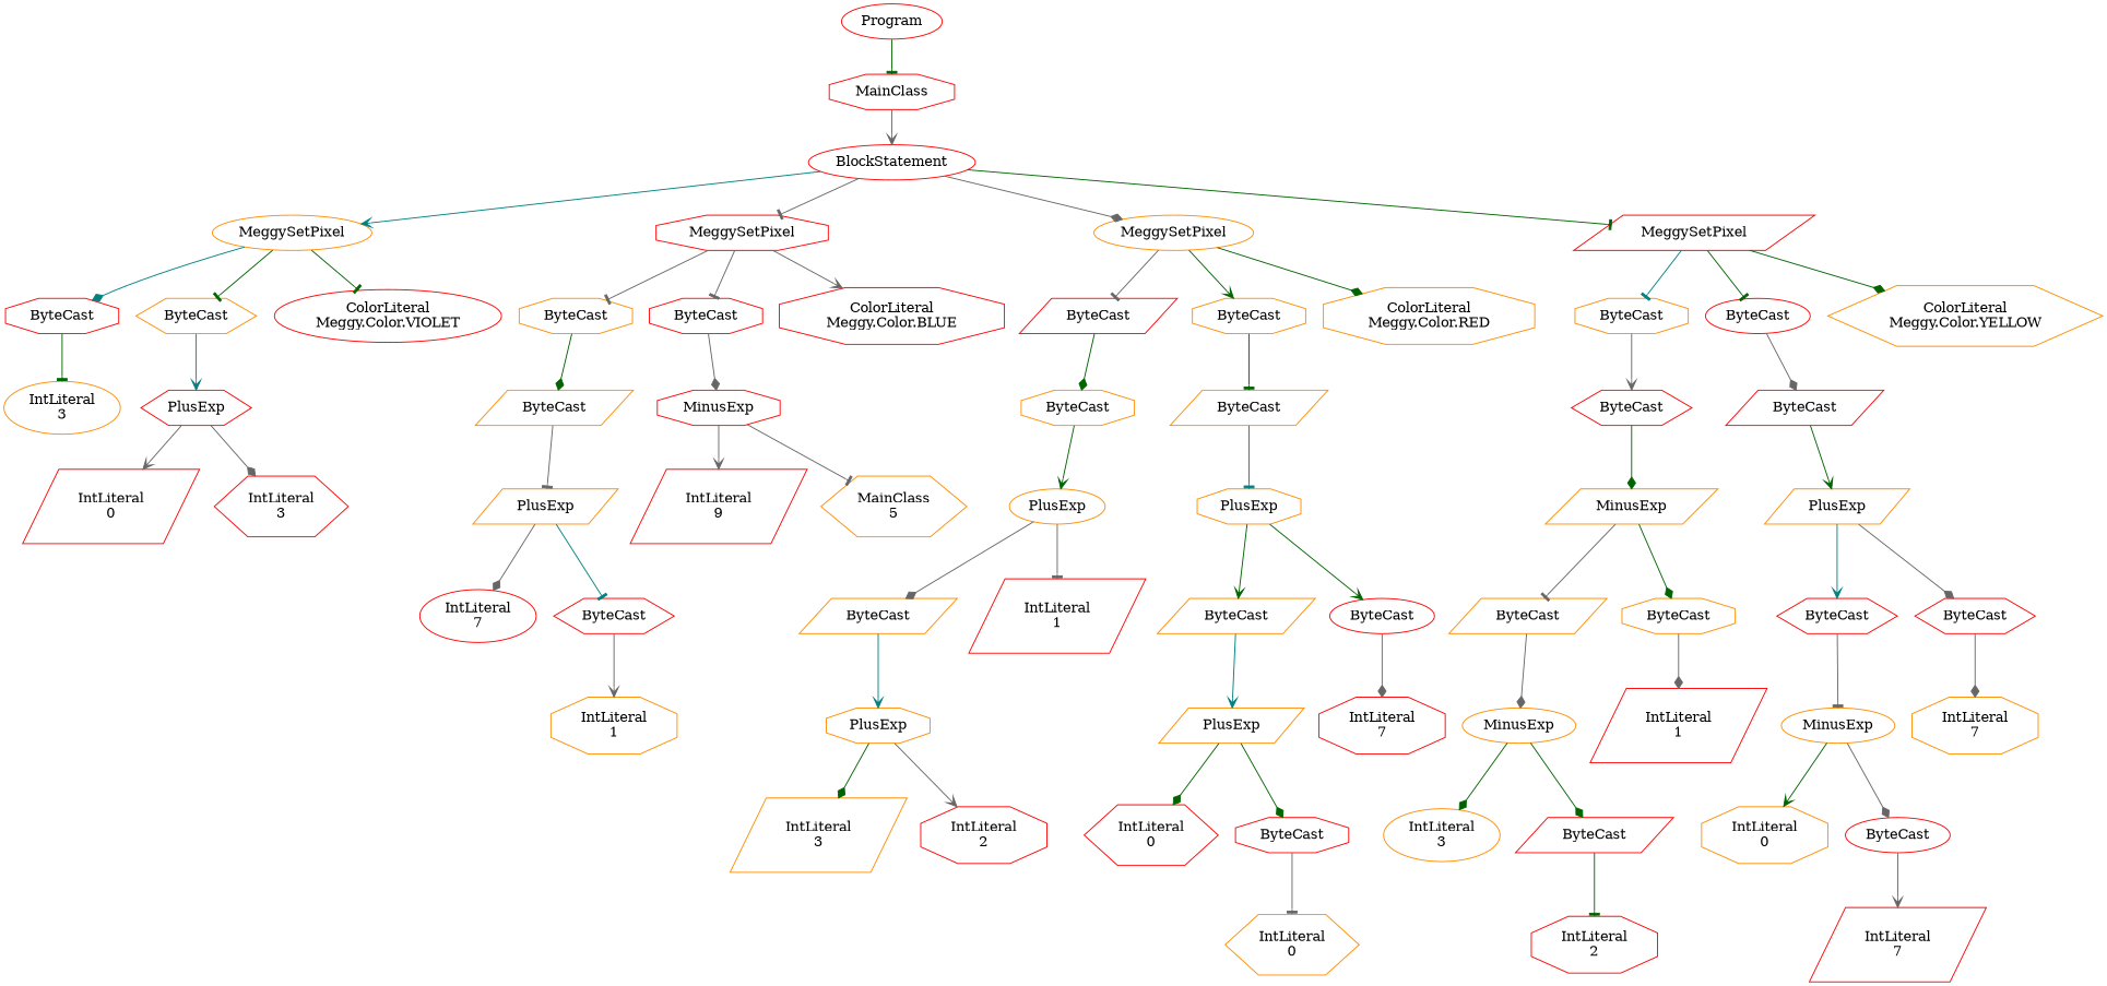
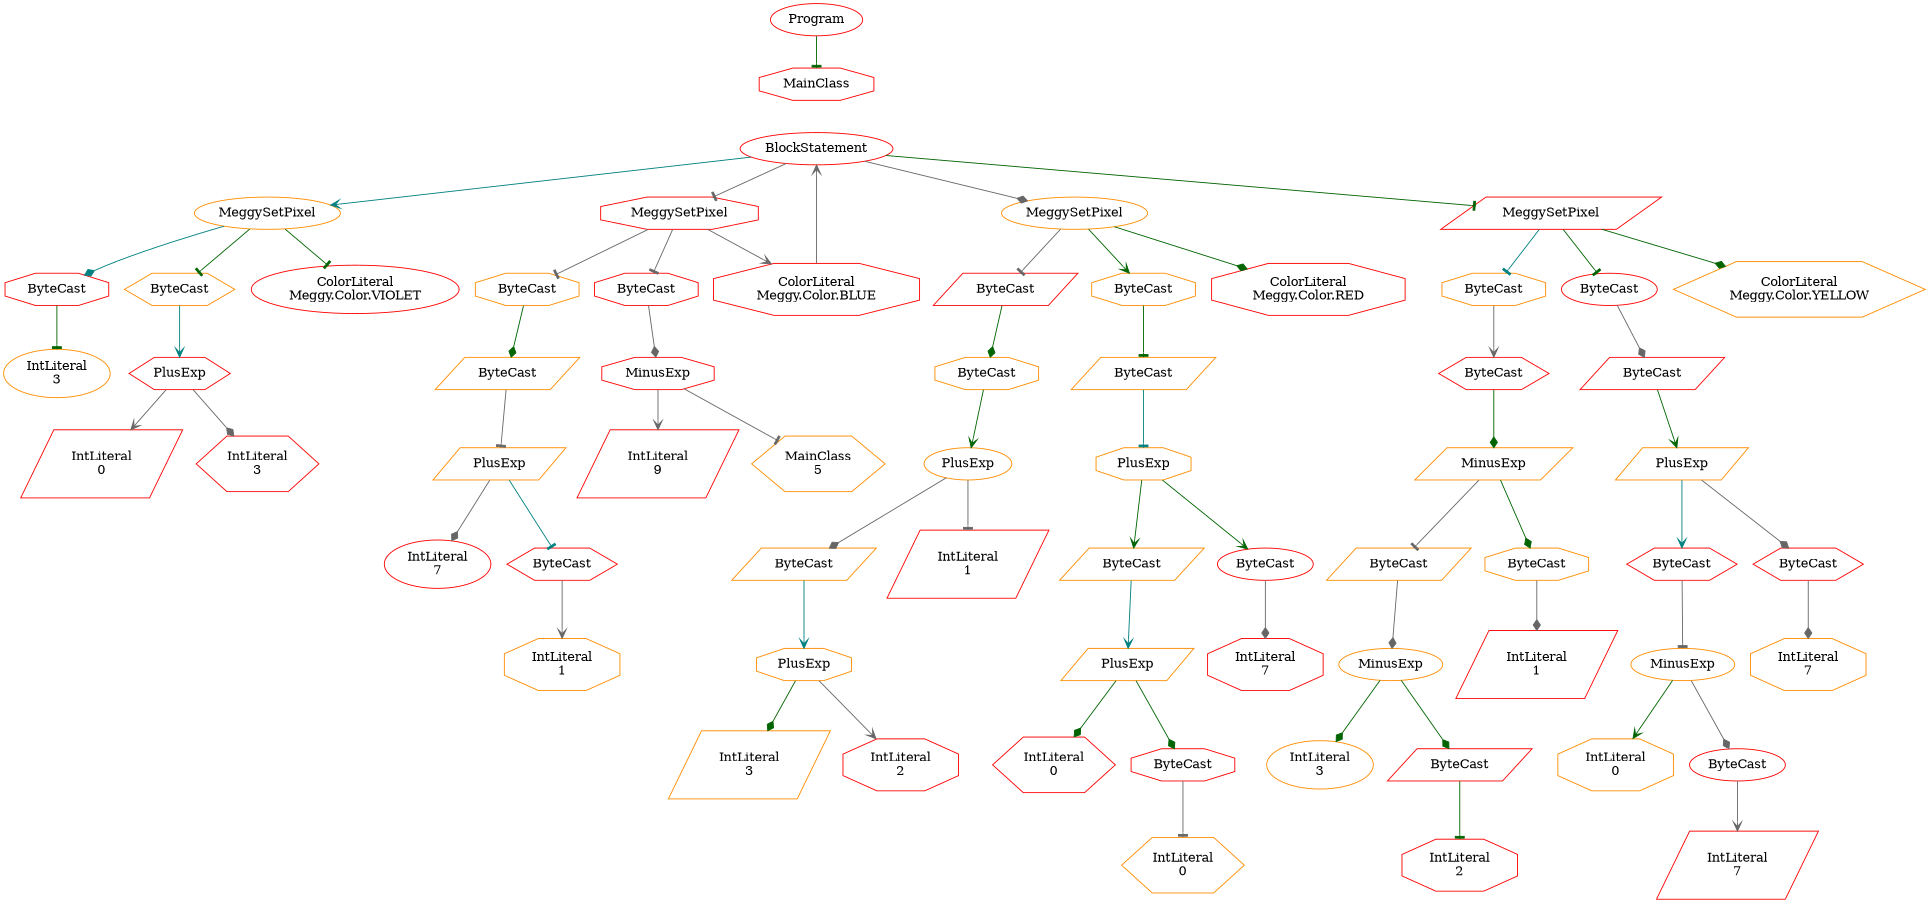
  digraph {
    node [color=red shape=octagon]
    edge [arrowhead=diamond color=gray40]
    n1 [label=Program shape=ellipse]
    n2 [label=MainClass]
    n3 [label=BlockStatement shape=ellipse]
    n4 [color=darkorange label=MeggySetPixel shape=ellipse]
    n5 [label=MeggySetPixel]
    n6 [color=darkorange label=MeggySetPixel shape=ellipse]
    n7 [label=MeggySetPixel shape=parallelogram]
    n8 [label=ByteCast]
    n9 [color=darkorange label=ByteCast shape=hexagon]
    n10 [label="ColorLiteral\nMeggy.Color.VIOLET" shape=ellipse]
    n11 [color=darkorange label=ByteCast]
    n12 [label=ByteCast]
    n13 [label="ColorLiteral\nMeggy.Color.BLUE"]
    n14 [label=ByteCast shape=parallelogram]
    n15 [color=darkorange label=ByteCast]
-   n16 [color=darkorange label="ColorLiteral\nMeggy.Color.RED"]
+   n16 [label="ColorLiteral\nMeggy.Color.RED"]
    n17 [color=darkorange label=ByteCast]
    n18 [label=ByteCast shape=ellipse]
    n19 [color=darkorange label="ColorLiteral\nMeggy.Color.YELLOW" shape=hexagon]
    n20 [color=darkorange label="IntLiteral\n3" shape=ellipse]
    n21 [label=PlusExp shape=hexagon]
    n22 [label="IntLiteral\n0" shape=parallelogram]
    n23 [label="IntLiteral\n3" shape=hexagon]
    n24 [color=darkorange label=ByteCast shape=parallelogram]
    n25 [label=MinusExp]
    n26 [color=darkorange label=PlusExp shape=parallelogram]
    n27 [label="IntLiteral\n7" shape=ellipse]
    n28 [label=ByteCast shape=hexagon]
    n29 [color=darkorange label="IntLiteral\n1"]
    n30 [label="IntLiteral\n9" shape=parallelogram]
    n31 [color=darkorange label="MainClass\n5" shape=hexagon]
    n32 [color=darkorange label=ByteCast]
    n33 [color=darkorange label=ByteCast shape=parallelogram]
    n34 [color=darkorange label=PlusExp shape=ellipse]
    n35 [color=darkorange label=ByteCast shape=parallelogram]
    n36 [label="IntLiteral\n1" shape=parallelogram]
    n37 [color=darkorange label=PlusExp]
    n38 [color=darkorange label="IntLiteral\n3" shape=parallelogram]
    n39 [label="IntLiteral\n2"]
    n40 [color=darkorange label=PlusExp]
    n41 [color=darkorange label=ByteCast shape=parallelogram]
    n42 [label=ByteCast shape=ellipse]
    n43 [color=darkorange label=PlusExp shape=parallelogram]
    n44 [label="IntLiteral\n7"]
    n45 [label="IntLiteral\n0" shape=hexagon]
    n46 [label=ByteCast]
    n47 [color=darkorange label="IntLiteral\n0" shape=hexagon]
    n48 [label=ByteCast shape=hexagon]
    n49 [label=ByteCast shape=parallelogram]
    n50 [color=darkorange label=MinusExp shape=parallelogram]
    n51 [color=darkorange label=ByteCast shape=parallelogram]
    n52 [color=darkorange label=ByteCast]
    n53 [color=darkorange label=MinusExp shape=ellipse]
    n54 [label="IntLiteral\n1" shape=parallelogram]
    n55 [color=darkorange label="IntLiteral\n3" shape=ellipse]
    n56 [label=ByteCast shape=parallelogram]
    n57 [label="IntLiteral\n2"]
    n58 [color=darkorange label=PlusExp shape=parallelogram]
    n59 [label=ByteCast shape=hexagon]
    n60 [label=ByteCast shape=hexagon]
    n61 [color=darkorange label=MinusExp shape=ellipse]
    n62 [color=darkorange label="IntLiteral\n7"]
    n63 [color=darkorange label="IntLiteral\n0"]
    n64 [label=ByteCast shape=ellipse]
    n65 [label="IntLiteral\n7" shape=parallelogram]
    n1 -> n2 [arrowhead=tee color=darkgreen]
-   n2 -> n3 [arrowhead=vee]
+   n13 -> n3 [arrowhead=vee]
    n3 -> n4 [arrowhead=vee color=teal]
    n3 -> n5 [arrowhead=tee]
    n3 -> n6
    n3 -> n7 [arrowhead=tee color=darkgreen]
    n4 -> n8 [color=teal]
    n4 -> n9 [arrowhead=tee color=darkgreen]
    n4 -> n10 [arrowhead=tee color=darkgreen]
    n5 -> n11 [arrowhead=tee]
    n5 -> n12 [arrowhead=tee]
    n5 -> n13 [arrowhead=vee]
    n6 -> n14 [arrowhead=tee]
    n6 -> n15 [arrowhead=vee color=darkgreen]
    n6 -> n16 [color=darkgreen]
    n7 -> n17 [arrowhead=tee color=teal]
    n7 -> n18 [arrowhead=tee color=darkgreen]
    n7 -> n19 [color=darkgreen]
    n8 -> n20 [arrowhead=tee color=darkgreen]
    n9 -> n21 [arrowhead=vee color=teal]
    n11 -> n24 [color=darkgreen]
    n12 -> n25
    n14 -> n32 [color=darkgreen]
    n15 -> n33 [arrowhead=tee color=darkgreen]
    n17 -> n48 [arrowhead=vee]
    n18 -> n49
    n21 -> n22 [arrowhead=vee]
    n21 -> n23
    n24 -> n26 [arrowhead=tee]
    n25 -> n30 [arrowhead=vee]
    n25 -> n31 [arrowhead=tee]
    n26 -> n27
    n26 -> n28 [arrowhead=tee color=teal]
    n28 -> n29 [arrowhead=vee]
    n32 -> n34 [arrowhead=vee color=darkgreen]
    n33 -> n40 [arrowhead=tee color=teal]
    n34 -> n35
    n34 -> n36 [arrowhead=tee]
    n35 -> n37 [arrowhead=vee color=teal]
    n37 -> n38 [color=darkgreen]
    n37 -> n39 [arrowhead=vee]
    n40 -> n41 [arrowhead=vee color=darkgreen]
    n40 -> n42 [arrowhead=vee color=darkgreen]
    n41 -> n43 [arrowhead=vee color=teal]
    n42 -> n44
    n43 -> n45 [color=darkgreen]
    n43 -> n46 [color=darkgreen]
    n46 -> n47 [arrowhead=tee]
    n48 -> n50 [color=darkgreen]
    n49 -> n58 [arrowhead=vee color=darkgreen]
    n50 -> n51 [arrowhead=tee]
    n50 -> n52 [color=darkgreen]
    n51 -> n53
    n52 -> n54
    n53 -> n55 [color=darkgreen]
    n53 -> n56 [color=darkgreen]
    n56 -> n57 [arrowhead=tee color=darkgreen]
    n58 -> n59 [arrowhead=vee color=teal]
    n58 -> n60
    n59 -> n61 [arrowhead=tee]
    n60 -> n62
    n61 -> n63 [arrowhead=vee color=darkgreen]
    n61 -> n64
    n64 -> n65 [arrowhead=vee]
  }
